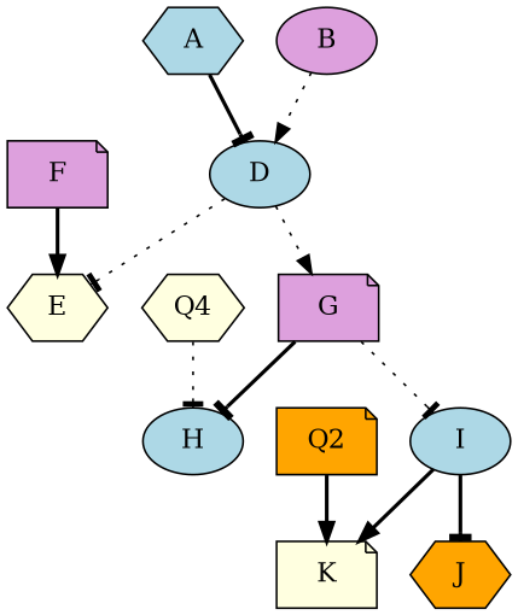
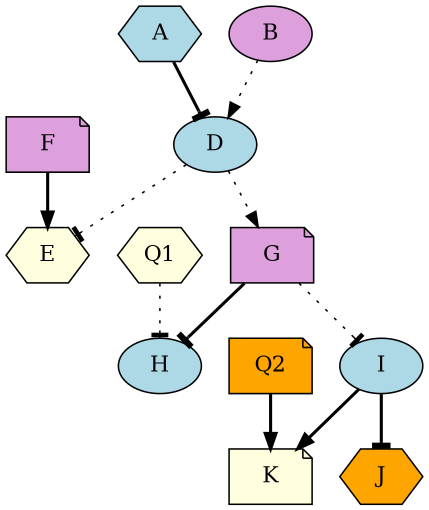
  strict digraph {
    node [fillcolor=lightblue shape=ellipse style=filled]
    edge [arrowhead=tee style=bold]
    D
    A [shape=hexagon]
    E [fillcolor=lightyellow shape=hexagon]
    G [fillcolor=plum shape=note]
    H
    I
    B [fillcolor=plum]
    F [fillcolor=plum shape=note]
    J [fillcolor=orange shape=hexagon]
    K [fillcolor=lightyellow shape=note]
-   Q1 [fillcolor=lightyellow shape=hexagon label=Q4]
+   Q1 [fillcolor=lightyellow shape=hexagon]
    Q2 [fillcolor=orange shape=note]
    D -> E [style=dotted]
    D -> G [arrowhead=normal style=dotted]
    A -> D
    G -> H
    G -> I [style=dotted]
    I -> J
    I -> K [arrowhead=normal]
    B -> D [arrowhead=normal style=dotted]
    F -> E [arrowhead=normal]
    Q1 -> H [style=dotted]
    Q2 -> K [arrowhead=normal]
  }
